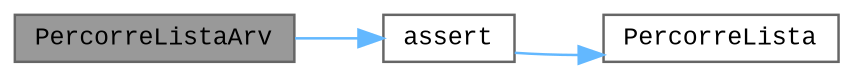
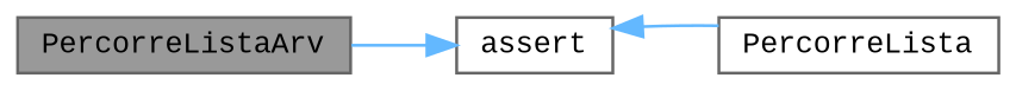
  digraph {
    fontname="Liberation Mono"
    rankdir=LR
    node [color=grey40 fillcolor=white fontname="Liberation Mono" fontsize=10 shape=box style=filled]
    edge [color=steelblue1 fontname="Liberation Mono" fontsize=10 labelfontname=Helvetica labelfontsize=10 style=solid]
    n1 [color=gray40 fillcolor=grey60 fontcolor=black height=0.2 label=PercorreListaArv width=0.4]
    n2 [height=0.2 label=assert width=0.4]
    n3 [height=0.2 label=PercorreLista width=0.4]
    n1 -> n2
-   n2 -> n3
+   n3 -> n2
  }
